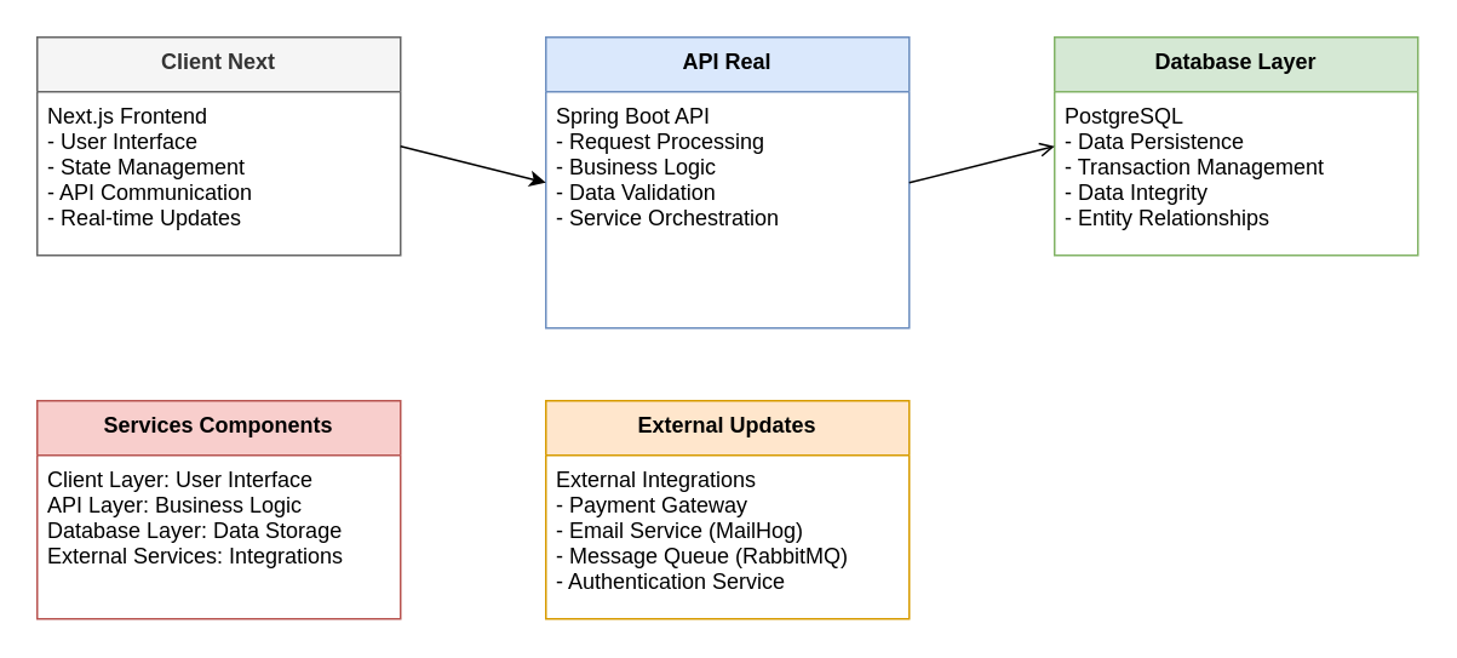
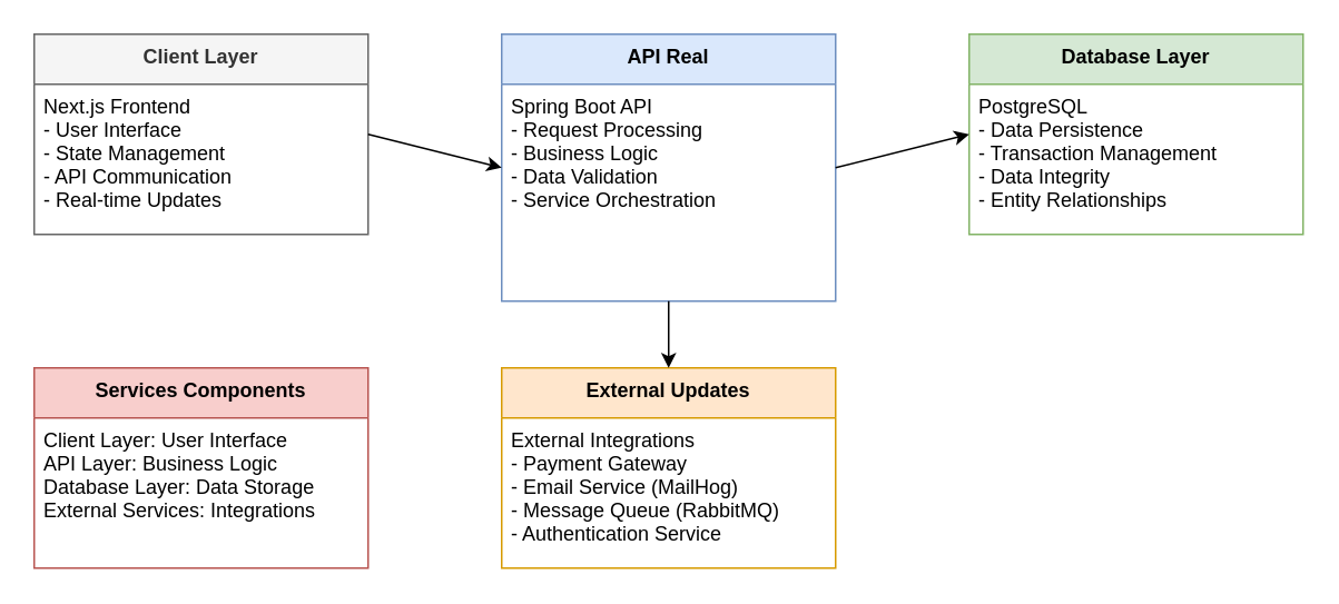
  <mxCell id="0" />
  <mxCell id="1" parent="0" />
- <mxCell id="2" value="Client Next" style="swimlane;fontStyle=1;align=center;verticalAlign=top;childLayout=stackLayout;horizontal=1;startSize=30;horizontalStack=0;resizeParent=1;resizeParentMax=0;resizeLast=0;collapsible=1;marginBottom=0;fillColor=#f5f5f5;strokeColor=#666666;fontColor=#333333;" vertex="1" parent="1"><mxGeometry x="20" y="20" width="200" height="120" as="geometry" /></mxCell>
+ <mxCell id="2" value="Client Layer" style="swimlane;fontStyle=1;align=center;verticalAlign=top;childLayout=stackLayout;horizontal=1;startSize=30;horizontalStack=0;resizeParent=1;resizeParentMax=0;resizeLast=0;collapsible=1;marginBottom=0;fillColor=#f5f5f5;strokeColor=#666666;fontColor=#333333;" vertex="1" parent="1"><mxGeometry x="20" y="20" width="200" height="120" as="geometry" /></mxCell>
  <mxCell id="3" value="Next.js Frontend&#10;- User Interface&#10;- State Management&#10;- API Communication&#10;- Real-time Updates" style="text;strokeColor=none;fillColor=none;align=left;verticalAlign=top;spacingLeft=4;spacingRight=4;overflow=hidden;rotatable=0;points=[[0,0.5],[1,0.5]];portConstraint=eastwest;" vertex="1" parent="2"><mxGeometry y="30" width="200" height="90" as="geometry" /></mxCell>
  <mxCell id="4" value="API Real" style="swimlane;fontStyle=1;align=center;verticalAlign=top;childLayout=stackLayout;horizontal=1;startSize=30;horizontalStack=0;resizeParent=1;resizeParentMax=0;resizeLast=0;collapsible=1;marginBottom=0;fillColor=#dae8fc;strokeColor=#6c8ebf;" vertex="1" parent="1"><mxGeometry x="300" y="20" width="200" height="160" as="geometry" /></mxCell>
  <mxCell id="5" value="Spring Boot API&#10;- Request Processing&#10;- Business Logic&#10;- Data Validation&#10;- Service Orchestration" style="text;strokeColor=none;fillColor=none;align=left;verticalAlign=top;spacingLeft=4;spacingRight=4;overflow=hidden;rotatable=0;points=[[0,0.5],[1,0.5]];portConstraint=eastwest;" vertex="1" parent="4"><mxGeometry y="30" width="200" height="130" as="geometry" /></mxCell>
  <mxCell id="6" value="Database Layer" style="swimlane;fontStyle=1;align=center;verticalAlign=top;childLayout=stackLayout;horizontal=1;startSize=30;horizontalStack=0;resizeParent=1;resizeParentMax=0;resizeLast=0;collapsible=1;marginBottom=0;fillColor=#d5e8d4;strokeColor=#82b366;" vertex="1" parent="1"><mxGeometry x="580" y="20" width="200" height="120" as="geometry" /></mxCell>
  <mxCell id="7" value="PostgreSQL&#10;- Data Persistence&#10;- Transaction Management&#10;- Data Integrity&#10;- Entity Relationships" style="text;strokeColor=none;fillColor=none;align=left;verticalAlign=top;spacingLeft=4;spacingRight=4;overflow=hidden;rotatable=0;points=[[0,0.5],[1,0.5]];portConstraint=eastwest;" vertex="1" parent="6"><mxGeometry y="30" width="200" height="90" as="geometry" /></mxCell>
  <mxCell id="8" value="External Updates" style="swimlane;fontStyle=1;align=center;verticalAlign=top;childLayout=stackLayout;horizontal=1;startSize=30;horizontalStack=0;resizeParent=1;resizeParentMax=0;resizeLast=0;collapsible=1;marginBottom=0;fillColor=#ffe6cc;strokeColor=#d79b00;" vertex="1" parent="1"><mxGeometry x="300" y="220" width="200" height="120" as="geometry" /></mxCell>
  <mxCell id="9" value="External Integrations&#10;- Payment Gateway&#10;- Email Service (MailHog)&#10;- Message Queue (RabbitMQ)&#10;- Authentication Service" style="text;strokeColor=none;fillColor=none;align=left;verticalAlign=top;spacingLeft=4;spacingRight=4;overflow=hidden;rotatable=0;points=[[0,0.5],[1,0.5]];portConstraint=eastwest;" vertex="1" parent="8"><mxGeometry y="30" width="200" height="90" as="geometry" /></mxCell>
  <mxCell id="10" value="" style="endArrow=classic;html=1;exitX=1;exitY=0.5;exitDx=0;exitDy=0;entryX=0;entryY=0.5;entryDx=0;entryDy=0;" edge="1" parent="1" source="2" target="4"><mxGeometry width="50" height="50" relative="1" as="geometry"><mxPoint x="370" y="400" as="sourcePoint" /><mxPoint x="420" y="350" as="targetPoint" /></mxGeometry></mxCell>
- <mxCell id="11" value="" style="endArrow=open;html=1;exitX=1;exitY=0.5;exitDx=0;exitDy=0;entryX=0;entryY=0.5;entryDx=0;entryDy=0;" edge="1" parent="1" source="4" target="6"><mxGeometry width="50" height="50" relative="1" as="geometry"><mxPoint x="370" y="400" as="sourcePoint" /><mxPoint x="420" y="350" as="targetPoint" /></mxGeometry></mxCell>
+ <mxCell id="11" value="" style="endArrow=classic;html=1;exitX=1;exitY=0.5;exitDx=0;exitDy=0;entryX=0;entryY=0.5;entryDx=0;entryDy=0;" edge="1" parent="1" source="4" target="6"><mxGeometry width="50" height="50" relative="1" as="geometry"><mxPoint x="370" y="400" as="sourcePoint" /><mxPoint x="420" y="350" as="targetPoint" /></mxGeometry></mxCell>
+ <mxCell id="12" value="" style="endArrow=classic;html=1;exitX=0.5;exitY=1;exitDx=0;exitDy=0;entryX=0.5;entryY=0;entryDx=0;entryDy=0;" edge="1" parent="1" source="4" target="8"><mxGeometry width="50" height="50" relative="1" as="geometry"><mxPoint x="370" y="400" as="sourcePoint" /><mxPoint x="420" y="350" as="targetPoint" /></mxGeometry></mxCell>
  <mxCell id="13" value="Services Components" style="swimlane;fontStyle=1;align=center;verticalAlign=top;childLayout=stackLayout;horizontal=1;startSize=30;horizontalStack=0;resizeParent=1;resizeParentMax=0;resizeLast=0;collapsible=1;marginBottom=0;fillColor=#f8cecc;strokeColor=#b85450;" vertex="1" parent="1"><mxGeometry x="20" y="220" width="200" height="120" as="geometry" /></mxCell>
  <mxCell id="14" value="Client Layer: User Interface&#10;API Layer: Business Logic&#10;Database Layer: Data Storage&#10;External Services: Integrations" style="text;strokeColor=none;fillColor=none;align=left;verticalAlign=top;spacingLeft=4;spacingRight=4;overflow=hidden;rotatable=0;points=[[0,0.5],[1,0.5]];portConstraint=eastwest;" vertex="1" parent="13"><mxGeometry y="30" width="200" height="90" as="geometry" /></mxCell>
